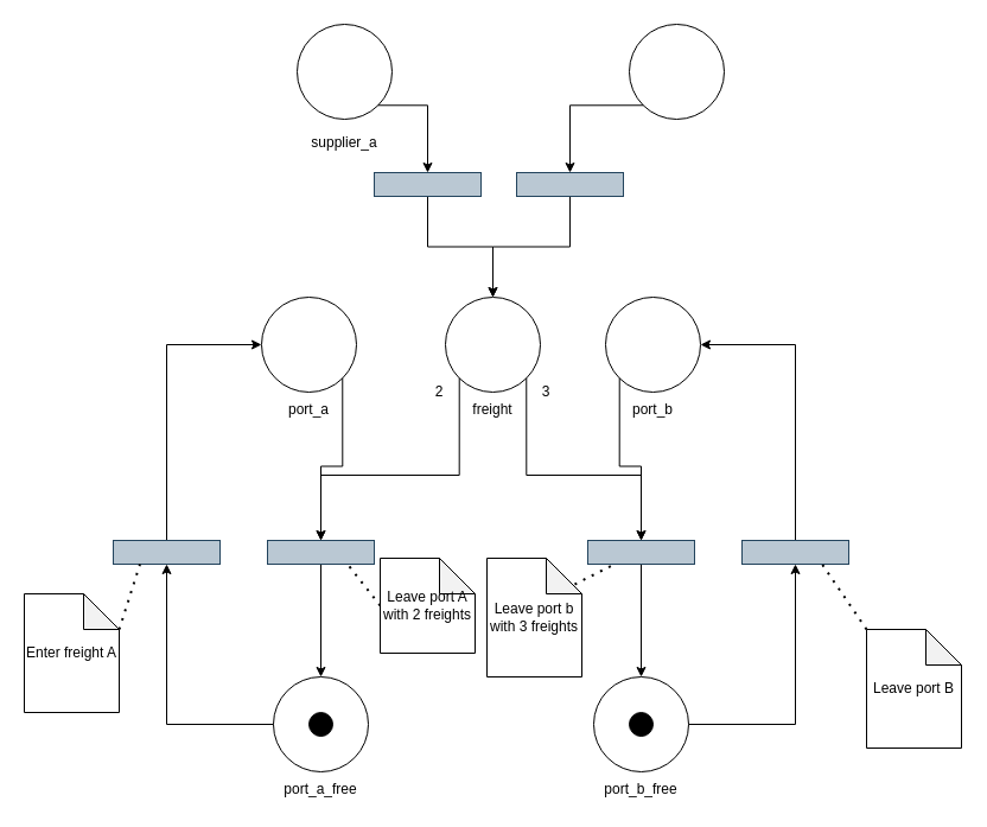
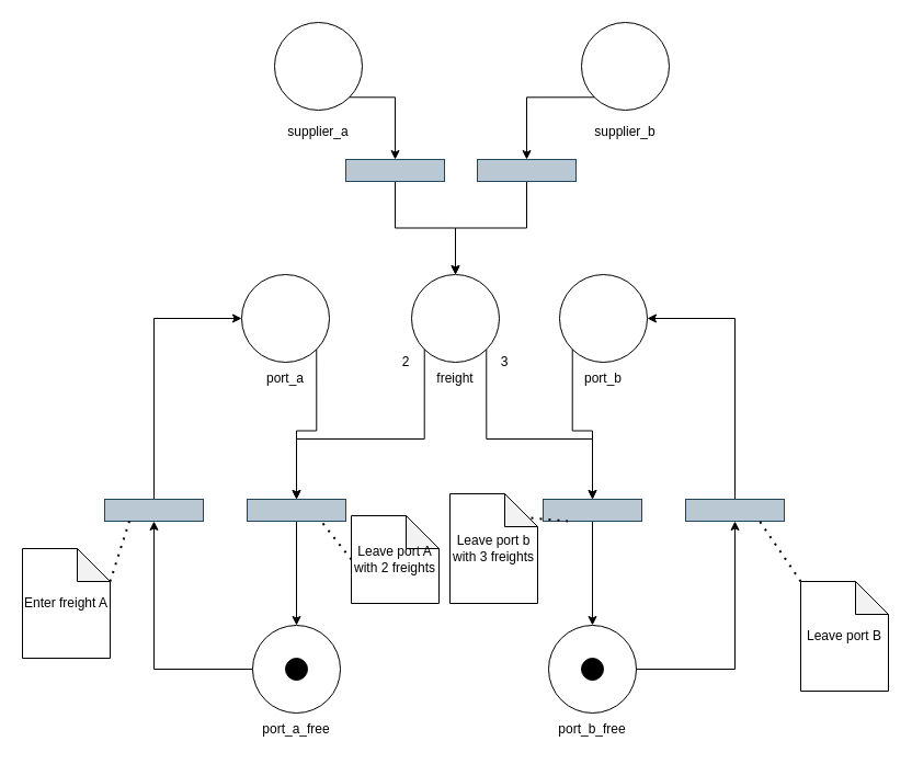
  <mxCell id="0" />
  <mxCell id="1" parent="0" />
  <mxCell id="2" value="" style="group" vertex="1" connectable="0" parent="1"><mxGeometry x="220" y="250" width="80" height="105" as="geometry" /></mxCell>
  <mxCell id="3" value="" style="ellipse;whiteSpace=wrap;html=1;aspect=fixed;" vertex="1" parent="2"><mxGeometry width="80" height="80" as="geometry" /></mxCell>
  <mxCell id="4" value="port_a" style="text;html=1;strokeColor=none;fillColor=none;align=center;verticalAlign=middle;whiteSpace=wrap;rounded=0;" vertex="1" parent="2"><mxGeometry y="85" width="80" height="20" as="geometry" /></mxCell>
  <mxCell id="5" style="edgeStyle=orthogonalEdgeStyle;rounded=0;orthogonalLoop=1;jettySize=auto;html=1;exitX=1;exitY=0.5;exitDx=0;exitDy=0;entryX=0.5;entryY=0;entryDx=0;entryDy=0;" edge="1" parent="1" source="6" target="8"><mxGeometry relative="1" as="geometry" /></mxCell>
  <mxCell id="6" value="" style="rounded=0;whiteSpace=wrap;html=1;fillColor=#bac8d3;strokeColor=#23445d;rotation=90;" vertex="1" parent="1"><mxGeometry x="260" y="420" width="20" height="90" as="geometry" /></mxCell>
  <mxCell id="7" value="" style="group" vertex="1" connectable="0" parent="1"><mxGeometry x="230" y="570" width="80" height="105" as="geometry" /></mxCell>
  <mxCell id="8" value="" style="ellipse;whiteSpace=wrap;html=1;aspect=fixed;" vertex="1" parent="7"><mxGeometry width="80" height="80" as="geometry" /></mxCell>
  <mxCell id="9" value="port_a_free" style="text;html=1;strokeColor=none;fillColor=none;align=center;verticalAlign=middle;whiteSpace=wrap;rounded=0;" vertex="1" parent="7"><mxGeometry y="85" width="80" height="20" as="geometry" /></mxCell>
  <mxCell id="10" value="" style="ellipse;whiteSpace=wrap;html=1;aspect=fixed;fillColor=#000000;" vertex="1" parent="7"><mxGeometry x="30" y="30" width="20" height="20" as="geometry" /></mxCell>
  <mxCell id="11" value="Leave port A with 2 freights" style="shape=note;whiteSpace=wrap;html=1;backgroundOutline=1;darkOpacity=0.05;" vertex="1" parent="1"><mxGeometry x="320" y="470" width="80" height="80" as="geometry" /></mxCell>
  <mxCell id="12" style="edgeStyle=orthogonalEdgeStyle;rounded=0;orthogonalLoop=1;jettySize=auto;html=1;exitX=1;exitY=1;exitDx=0;exitDy=0;entryX=0;entryY=0.5;entryDx=0;entryDy=0;" edge="1" parent="1" source="3" target="6"><mxGeometry relative="1" as="geometry" /></mxCell>
  <mxCell id="13" value="" style="endArrow=none;dashed=1;html=1;dashPattern=1 3;strokeWidth=2;exitX=0;exitY=0.5;exitDx=0;exitDy=0;exitPerimeter=0;entryX=1;entryY=0.25;entryDx=0;entryDy=0;" edge="1" parent="1" source="11" target="6"><mxGeometry width="50" height="50" relative="1" as="geometry"><mxPoint x="390" y="440" as="sourcePoint" /><mxPoint x="440" y="390" as="targetPoint" /></mxGeometry></mxCell>
  <mxCell id="14" style="edgeStyle=orthogonalEdgeStyle;rounded=0;orthogonalLoop=1;jettySize=auto;html=1;exitX=0;exitY=0.5;exitDx=0;exitDy=0;entryX=0;entryY=0.5;entryDx=0;entryDy=0;" edge="1" parent="1" source="15" target="3"><mxGeometry relative="1" as="geometry" /></mxCell>
  <mxCell id="15" value="" style="rounded=0;whiteSpace=wrap;html=1;fillColor=#bac8d3;strokeColor=#23445d;rotation=90;" vertex="1" parent="1"><mxGeometry x="130" y="420" width="20" height="90" as="geometry" /></mxCell>
  <mxCell id="16" style="edgeStyle=orthogonalEdgeStyle;rounded=0;orthogonalLoop=1;jettySize=auto;html=1;exitX=0;exitY=0.5;exitDx=0;exitDy=0;entryX=1;entryY=0.5;entryDx=0;entryDy=0;" edge="1" parent="1" source="8" target="15"><mxGeometry relative="1" as="geometry" /></mxCell>
  <mxCell id="17" value="Enter freight A" style="shape=note;whiteSpace=wrap;html=1;backgroundOutline=1;darkOpacity=0.05;" vertex="1" parent="1"><mxGeometry x="20" y="500" width="80" height="100" as="geometry" /></mxCell>
  <mxCell id="18" value="" style="endArrow=none;dashed=1;html=1;dashPattern=1 3;strokeWidth=2;exitX=0;exitY=0;exitDx=80;exitDy=30;exitPerimeter=0;entryX=1;entryY=0.75;entryDx=0;entryDy=0;" edge="1" parent="1" source="17" target="15"><mxGeometry width="50" height="50" relative="1" as="geometry"><mxPoint x="390" y="440" as="sourcePoint" /><mxPoint x="440" y="390" as="targetPoint" /></mxGeometry></mxCell>
  <mxCell id="19" value="" style="group" vertex="1" connectable="0" parent="1"><mxGeometry x="510" y="250" width="80" height="105" as="geometry" /></mxCell>
  <mxCell id="20" value="" style="ellipse;whiteSpace=wrap;html=1;aspect=fixed;" vertex="1" parent="19"><mxGeometry width="80" height="80" as="geometry" /></mxCell>
  <mxCell id="21" value="port_b" style="text;html=1;strokeColor=none;fillColor=none;align=center;verticalAlign=middle;whiteSpace=wrap;rounded=0;" vertex="1" parent="19"><mxGeometry y="85" width="80" height="20" as="geometry" /></mxCell>
  <mxCell id="22" style="edgeStyle=orthogonalEdgeStyle;rounded=0;orthogonalLoop=1;jettySize=auto;html=1;exitX=1;exitY=0.5;exitDx=0;exitDy=0;" edge="1" parent="1" source="23" target="26"><mxGeometry relative="1" as="geometry" /></mxCell>
  <mxCell id="23" value="" style="rounded=0;whiteSpace=wrap;html=1;fillColor=#bac8d3;strokeColor=#23445d;rotation=90;" vertex="1" parent="1"><mxGeometry x="530" y="420" width="20" height="90" as="geometry" /></mxCell>
  <mxCell id="24" style="edgeStyle=orthogonalEdgeStyle;rounded=0;orthogonalLoop=1;jettySize=auto;html=1;exitX=0;exitY=1;exitDx=0;exitDy=0;entryX=0;entryY=0.5;entryDx=0;entryDy=0;" edge="1" parent="1" source="20" target="23"><mxGeometry relative="1" as="geometry" /></mxCell>
  <mxCell id="25" value="" style="group" vertex="1" connectable="0" parent="1"><mxGeometry x="500" y="570" width="80" height="105" as="geometry" /></mxCell>
  <mxCell id="26" value="" style="ellipse;whiteSpace=wrap;html=1;aspect=fixed;" vertex="1" parent="25"><mxGeometry width="80" height="80" as="geometry" /></mxCell>
  <mxCell id="27" value="port_b_free" style="text;html=1;strokeColor=none;fillColor=none;align=center;verticalAlign=middle;whiteSpace=wrap;rounded=0;" vertex="1" parent="25"><mxGeometry y="85" width="80" height="20" as="geometry" /></mxCell>
  <mxCell id="28" value="" style="ellipse;whiteSpace=wrap;html=1;aspect=fixed;fillColor=#000000;" vertex="1" parent="25"><mxGeometry x="30" y="30" width="20" height="20" as="geometry" /></mxCell>
  <mxCell id="29" style="edgeStyle=orthogonalEdgeStyle;rounded=0;orthogonalLoop=1;jettySize=auto;html=1;exitX=0;exitY=0.5;exitDx=0;exitDy=0;entryX=1;entryY=0.5;entryDx=0;entryDy=0;" edge="1" parent="1" source="30" target="20"><mxGeometry relative="1" as="geometry" /></mxCell>
  <mxCell id="30" value="" style="rounded=0;whiteSpace=wrap;html=1;fillColor=#bac8d3;strokeColor=#23445d;rotation=90;" vertex="1" parent="1"><mxGeometry x="660" y="420" width="20" height="90" as="geometry" /></mxCell>
  <mxCell id="31" style="edgeStyle=orthogonalEdgeStyle;rounded=0;orthogonalLoop=1;jettySize=auto;html=1;exitX=1;exitY=0.5;exitDx=0;exitDy=0;entryX=1;entryY=0.5;entryDx=0;entryDy=0;" edge="1" parent="1" source="26" target="30"><mxGeometry relative="1" as="geometry" /></mxCell>
  <mxCell id="32" value="Leave port B" style="shape=note;whiteSpace=wrap;html=1;backgroundOutline=1;darkOpacity=0.05;" vertex="1" parent="1"><mxGeometry x="730" y="530" width="80" height="100" as="geometry" /></mxCell>
- <mxCell id="33" value="Leave port b with 3 freights" style="shape=note;whiteSpace=wrap;html=1;backgroundOutline=1;darkOpacity=0.05;" vertex="1" parent="1"><mxGeometry x="410" y="470" width="80" height="100" as="geometry" /></mxCell>
+ <mxCell id="33" value="Leave port b with 3 freights" style="shape=note;whiteSpace=wrap;html=1;backgroundOutline=1;darkOpacity=0.05;" vertex="1" parent="1"><mxGeometry x="410" y="450" width="80" height="100" as="geometry" /></mxCell>
  <mxCell id="34" value="" style="endArrow=none;dashed=1;html=1;dashPattern=1 3;strokeWidth=2;exitX=0.925;exitY=0.22;exitDx=0;exitDy=0;exitPerimeter=0;entryX=1;entryY=0.75;entryDx=0;entryDy=0;" edge="1" parent="1" source="33" target="23"><mxGeometry width="50" height="50" relative="1" as="geometry"><mxPoint x="410" y="240" as="sourcePoint" /><mxPoint x="460" y="190" as="targetPoint" /></mxGeometry></mxCell>
  <mxCell id="35" value="" style="endArrow=none;dashed=1;html=1;dashPattern=1 3;strokeWidth=2;exitX=0;exitY=0;exitDx=0;exitDy=0;exitPerimeter=0;entryX=1;entryY=0.25;entryDx=0;entryDy=0;" edge="1" parent="1" source="32" target="30"><mxGeometry width="50" height="50" relative="1" as="geometry"><mxPoint x="720" y="390" as="sourcePoint" /><mxPoint x="770" y="340" as="targetPoint" /></mxGeometry></mxCell>
  <mxCell id="36" value="" style="group" vertex="1" connectable="0" parent="1"><mxGeometry x="375" y="250" width="105" height="105" as="geometry" /></mxCell>
  <mxCell id="37" value="" style="ellipse;whiteSpace=wrap;html=1;aspect=fixed;" vertex="1" parent="36"><mxGeometry width="80" height="80" as="geometry" /></mxCell>
  <mxCell id="38" value="freight" style="text;html=1;strokeColor=none;fillColor=none;align=center;verticalAlign=middle;whiteSpace=wrap;rounded=0;" vertex="1" parent="36"><mxGeometry y="85" width="80" height="20" as="geometry" /></mxCell>
  <mxCell id="39" value="2" style="text;html=1;strokeColor=none;fillColor=none;align=center;verticalAlign=middle;whiteSpace=wrap;rounded=0;" vertex="1" parent="36"><mxGeometry x="-25" y="70" width="40" height="20" as="geometry" /></mxCell>
  <mxCell id="40" value="3" style="text;html=1;strokeColor=none;fillColor=none;align=center;verticalAlign=middle;whiteSpace=wrap;rounded=0;" vertex="1" parent="36"><mxGeometry x="65" y="70" width="40" height="20" as="geometry" /></mxCell>
  <mxCell id="41" style="edgeStyle=orthogonalEdgeStyle;rounded=0;orthogonalLoop=1;jettySize=auto;html=1;exitX=0;exitY=1;exitDx=0;exitDy=0;entryX=0;entryY=0.5;entryDx=0;entryDy=0;" edge="1" parent="1" source="37" target="6"><mxGeometry relative="1" as="geometry"><Array as="points"><mxPoint x="387" y="400" /><mxPoint x="270" y="400" /></Array></mxGeometry></mxCell>
  <mxCell id="42" style="edgeStyle=orthogonalEdgeStyle;rounded=0;orthogonalLoop=1;jettySize=auto;html=1;exitX=1;exitY=1;exitDx=0;exitDy=0;entryX=0;entryY=0.5;entryDx=0;entryDy=0;" edge="1" parent="1" source="37" target="23"><mxGeometry relative="1" as="geometry"><Array as="points"><mxPoint x="443" y="400" /><mxPoint x="540" y="400" /></Array></mxGeometry></mxCell>
  <mxCell id="43" value="" style="group" vertex="1" connectable="0" parent="1"><mxGeometry x="250" y="20" width="80" height="110" as="geometry" /></mxCell>
  <mxCell id="44" value="" style="ellipse;whiteSpace=wrap;html=1;aspect=fixed;" vertex="1" parent="43"><mxGeometry width="80" height="80" as="geometry" /></mxCell>
  <mxCell id="45" value="supplier_a" style="text;html=1;strokeColor=none;fillColor=none;align=center;verticalAlign=middle;whiteSpace=wrap;rounded=0;" vertex="1" parent="43"><mxGeometry y="89.048" width="80" height="20.952" as="geometry" /></mxCell>
  <mxCell id="46" style="edgeStyle=orthogonalEdgeStyle;rounded=0;orthogonalLoop=1;jettySize=auto;html=1;exitX=1;exitY=0.5;exitDx=0;exitDy=0;entryX=0.5;entryY=0;entryDx=0;entryDy=0;" edge="1" parent="1" source="47" target="37"><mxGeometry relative="1" as="geometry" /></mxCell>
  <mxCell id="47" value="" style="rounded=0;whiteSpace=wrap;html=1;fillColor=#bac8d3;strokeColor=#23445d;rotation=90;" vertex="1" parent="1"><mxGeometry x="350" y="110" width="20" height="90" as="geometry" /></mxCell>
  <mxCell id="48" style="edgeStyle=orthogonalEdgeStyle;rounded=0;orthogonalLoop=1;jettySize=auto;html=1;exitX=1;exitY=1;exitDx=0;exitDy=0;entryX=0;entryY=0.5;entryDx=0;entryDy=0;" edge="1" parent="1" source="44" target="47"><mxGeometry relative="1" as="geometry"><Array as="points"><mxPoint x="360" y="88" /></Array></mxGeometry></mxCell>
  <mxCell id="49" style="edgeStyle=orthogonalEdgeStyle;rounded=0;orthogonalLoop=1;jettySize=auto;html=1;exitX=1;exitY=0.5;exitDx=0;exitDy=0;entryX=0.5;entryY=0;entryDx=0;entryDy=0;" edge="1" parent="1" source="50" target="37"><mxGeometry relative="1" as="geometry" /></mxCell>
  <mxCell id="50" value="" style="rounded=0;whiteSpace=wrap;html=1;fillColor=#bac8d3;strokeColor=#23445d;rotation=90;" vertex="1" parent="1"><mxGeometry x="470" y="110" width="20" height="90" as="geometry" /></mxCell>
  <mxCell id="51" value="" style="group" vertex="1" connectable="0" parent="1"><mxGeometry x="530" y="20" width="80" height="110" as="geometry" /></mxCell>
  <mxCell id="52" value="" style="ellipse;whiteSpace=wrap;html=1;aspect=fixed;" vertex="1" parent="51"><mxGeometry width="80" height="80" as="geometry" /></mxCell>
+ <mxCell id="53" value="supplier_b" style="text;html=1;strokeColor=none;fillColor=none;align=center;verticalAlign=middle;whiteSpace=wrap;rounded=0;" vertex="1" parent="51"><mxGeometry y="89.048" width="80" height="20.952" as="geometry" /></mxCell>
  <mxCell id="54" style="edgeStyle=orthogonalEdgeStyle;rounded=0;orthogonalLoop=1;jettySize=auto;html=1;exitX=0;exitY=1;exitDx=0;exitDy=0;entryX=0;entryY=0.5;entryDx=0;entryDy=0;" edge="1" parent="1" source="52" target="50"><mxGeometry relative="1" as="geometry" /></mxCell>
